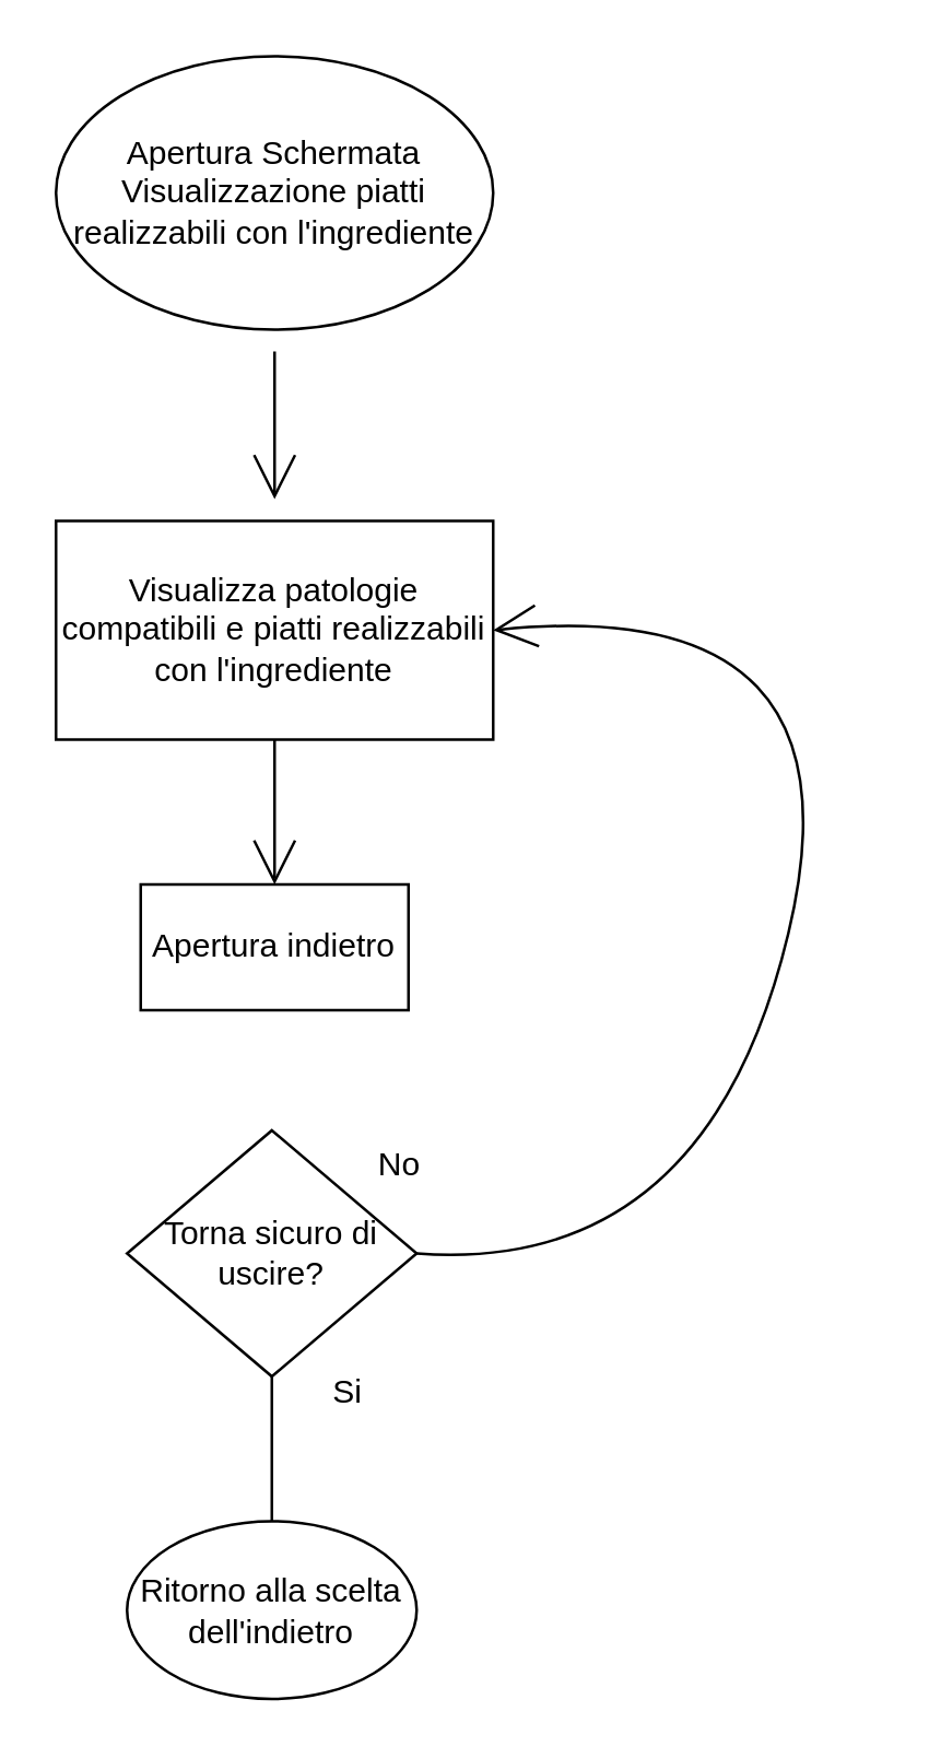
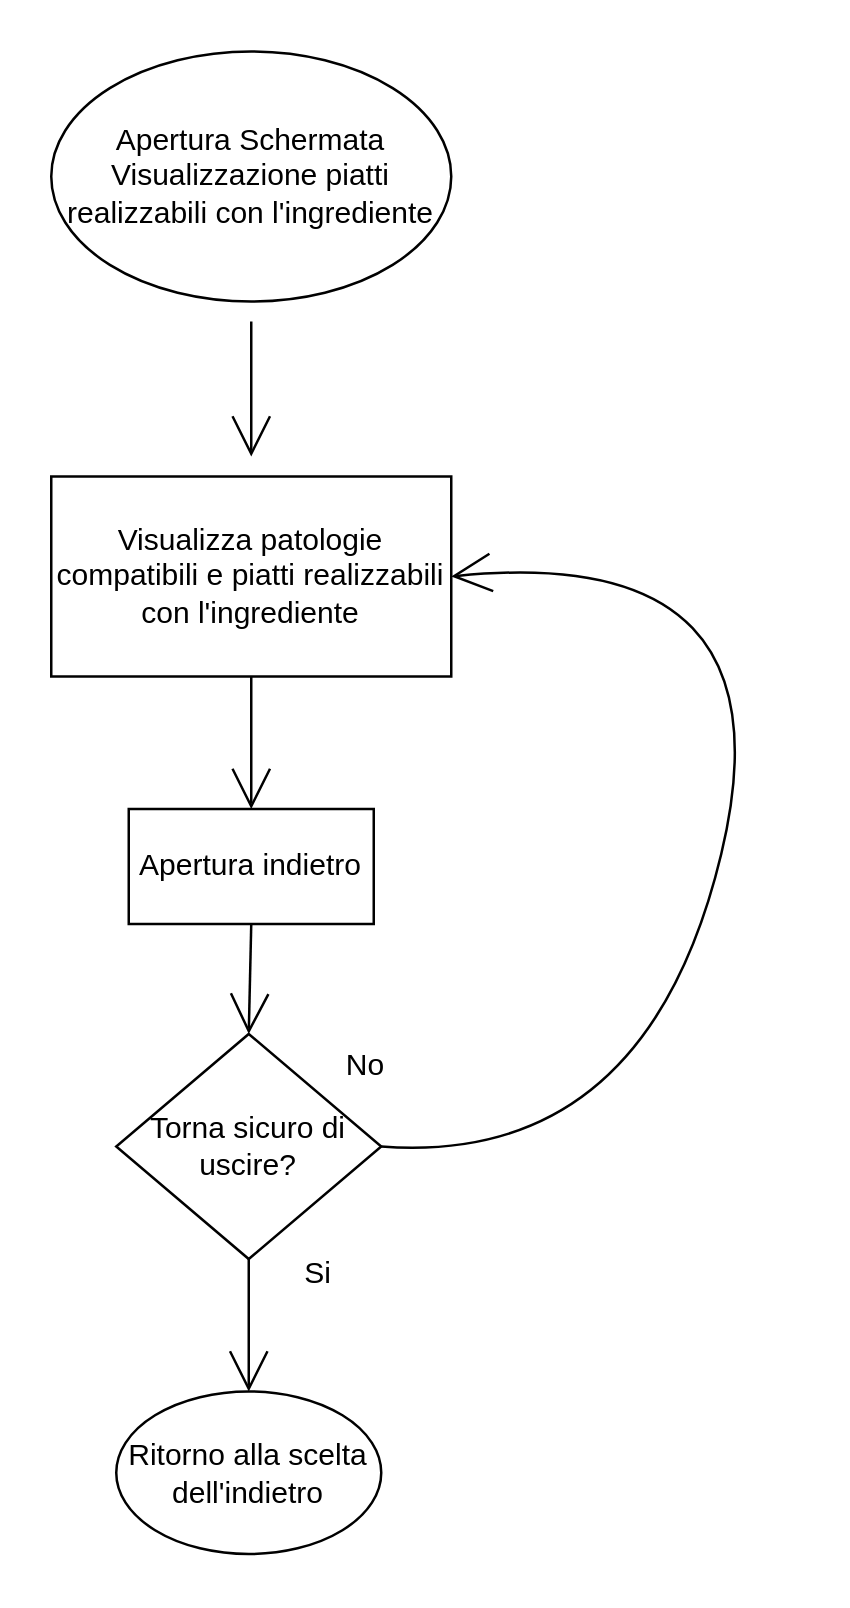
  <mxCell id="0" />
  <mxCell id="1" parent="0" />
  <mxCell id="2" value="Visualizza patologie compatibili e piatti realizzabili con l'ingrediente" style="rounded=0;whiteSpace=wrap;html=1;hachureGap=4;" parent="1" vertex="1"><mxGeometry x="20" y="190" width="160" height="80" as="geometry" /></mxCell>
  <mxCell id="3" value="" style="edgeStyle=none;curved=1;rounded=0;orthogonalLoop=1;jettySize=auto;html=1;endArrow=open;startSize=14;endSize=14;sourcePerimeterSpacing=8;targetPerimeterSpacing=8;" parent="1" source="4" target="2" edge="1"><mxGeometry relative="1" as="geometry" /></mxCell>
  <mxCell id="4" value="Apertura Schermata Visualizzazione piatti realizzabili con l'ingrediente" style="ellipse;whiteSpace=wrap;html=1;hachureGap=4;" parent="1" vertex="1"><mxGeometry x="20" y="20" width="160" height="100" as="geometry" /></mxCell>
  <mxCell id="5" value="Apertura indietro" style="rounded=0;whiteSpace=wrap;html=1;hachureGap=4;" parent="1" vertex="1"><mxGeometry x="51" y="323" width="98" height="46" as="geometry" /></mxCell>
  <mxCell id="6" value="" style="edgeStyle=none;orthogonalLoop=1;jettySize=auto;html=1;rounded=0;endArrow=open;startSize=14;endSize=14;sourcePerimeterSpacing=8;targetPerimeterSpacing=8;curved=1;exitX=0.5;exitY=1;exitDx=0;exitDy=0;entryX=0.5;entryY=0;entryDx=0;entryDy=0;" parent="1" source="2" target="5" edge="1"><mxGeometry width="120" relative="1" as="geometry"><mxPoint x="28" y="303" as="sourcePoint" /><mxPoint x="148" y="303" as="targetPoint" /><Array as="points" /></mxGeometry></mxCell>
  <mxCell id="7" value="Torna sicuro di uscire?" style="rhombus;whiteSpace=wrap;html=1;hachureGap=4;" parent="1" vertex="1"><mxGeometry x="46" y="413" width="106" height="90" as="geometry" /></mxCell>
+ <mxCell id="8" value="" style="edgeStyle=none;orthogonalLoop=1;jettySize=auto;html=1;rounded=0;endArrow=open;startSize=14;endSize=14;sourcePerimeterSpacing=8;targetPerimeterSpacing=8;curved=1;exitX=0.5;exitY=1;exitDx=0;exitDy=0;entryX=0.5;entryY=0;entryDx=0;entryDy=0;" parent="1" source="5" target="7" edge="1"><mxGeometry width="120" relative="1" as="geometry"><mxPoint x="223" y="256" as="sourcePoint" /><mxPoint x="343" y="256" as="targetPoint" /><Array as="points" /></mxGeometry></mxCell>
  <mxCell id="9" value="No" style="text;strokeColor=none;fillColor=none;html=1;align=center;verticalAlign=middle;whiteSpace=wrap;rounded=0;hachureGap=4;" parent="1" vertex="1"><mxGeometry x="116" y="411" width="60" height="30" as="geometry" /></mxCell>
  <mxCell id="10" value="Ritorno alla scelta dell'indietro" style="ellipse;whiteSpace=wrap;html=1;hachureGap=4;" parent="1" vertex="1"><mxGeometry x="46" y="556" width="106" height="65" as="geometry" /></mxCell>
- <mxCell id="11" value="" style="edgeStyle=none;orthogonalLoop=1;jettySize=auto;html=1;rounded=0;endArrow=none;startSize=14;endSize=14;sourcePerimeterSpacing=8;targetPerimeterSpacing=8;curved=1;entryX=0.5;entryY=0;entryDx=0;entryDy=0;exitX=0.5;exitY=1;exitDx=0;exitDy=0;" parent="1" source="7" target="10" edge="1"><mxGeometry width="120" relative="1" as="geometry"><mxPoint x="123" y="304" as="sourcePoint" /><mxPoint x="243" y="304" as="targetPoint" /><Array as="points" /></mxGeometry></mxCell>
+ <mxCell id="11" value="" style="edgeStyle=none;orthogonalLoop=1;jettySize=auto;html=1;rounded=0;endArrow=open;startSize=14;endSize=14;sourcePerimeterSpacing=8;targetPerimeterSpacing=8;curved=1;entryX=0.5;entryY=0;entryDx=0;entryDy=0;exitX=0.5;exitY=1;exitDx=0;exitDy=0;" parent="1" source="7" target="10" edge="1"><mxGeometry width="120" relative="1" as="geometry"><mxPoint x="123" y="304" as="sourcePoint" /><mxPoint x="243" y="304" as="targetPoint" /><Array as="points" /></mxGeometry></mxCell>
  <mxCell id="12" value="Si" style="text;strokeColor=none;fillColor=none;html=1;align=center;verticalAlign=middle;whiteSpace=wrap;rounded=0;hachureGap=4;" parent="1" vertex="1"><mxGeometry x="97" y="494" width="60" height="30" as="geometry" /></mxCell>
  <mxCell id="13" value="" style="edgeStyle=none;orthogonalLoop=1;jettySize=auto;html=1;rounded=0;endArrow=open;startSize=14;endSize=14;sourcePerimeterSpacing=8;targetPerimeterSpacing=8;curved=1;exitX=1;exitY=0.5;exitDx=0;exitDy=0;entryX=1;entryY=0.5;entryDx=0;entryDy=0;" parent="1" source="7" target="2" edge="1"><mxGeometry width="120" relative="1" as="geometry"><mxPoint x="49" y="210" as="sourcePoint" /><mxPoint x="459" y="4" as="targetPoint" /><Array as="points"><mxPoint x="258" y="466" /><mxPoint x="318" y="216" /></Array></mxGeometry></mxCell>
